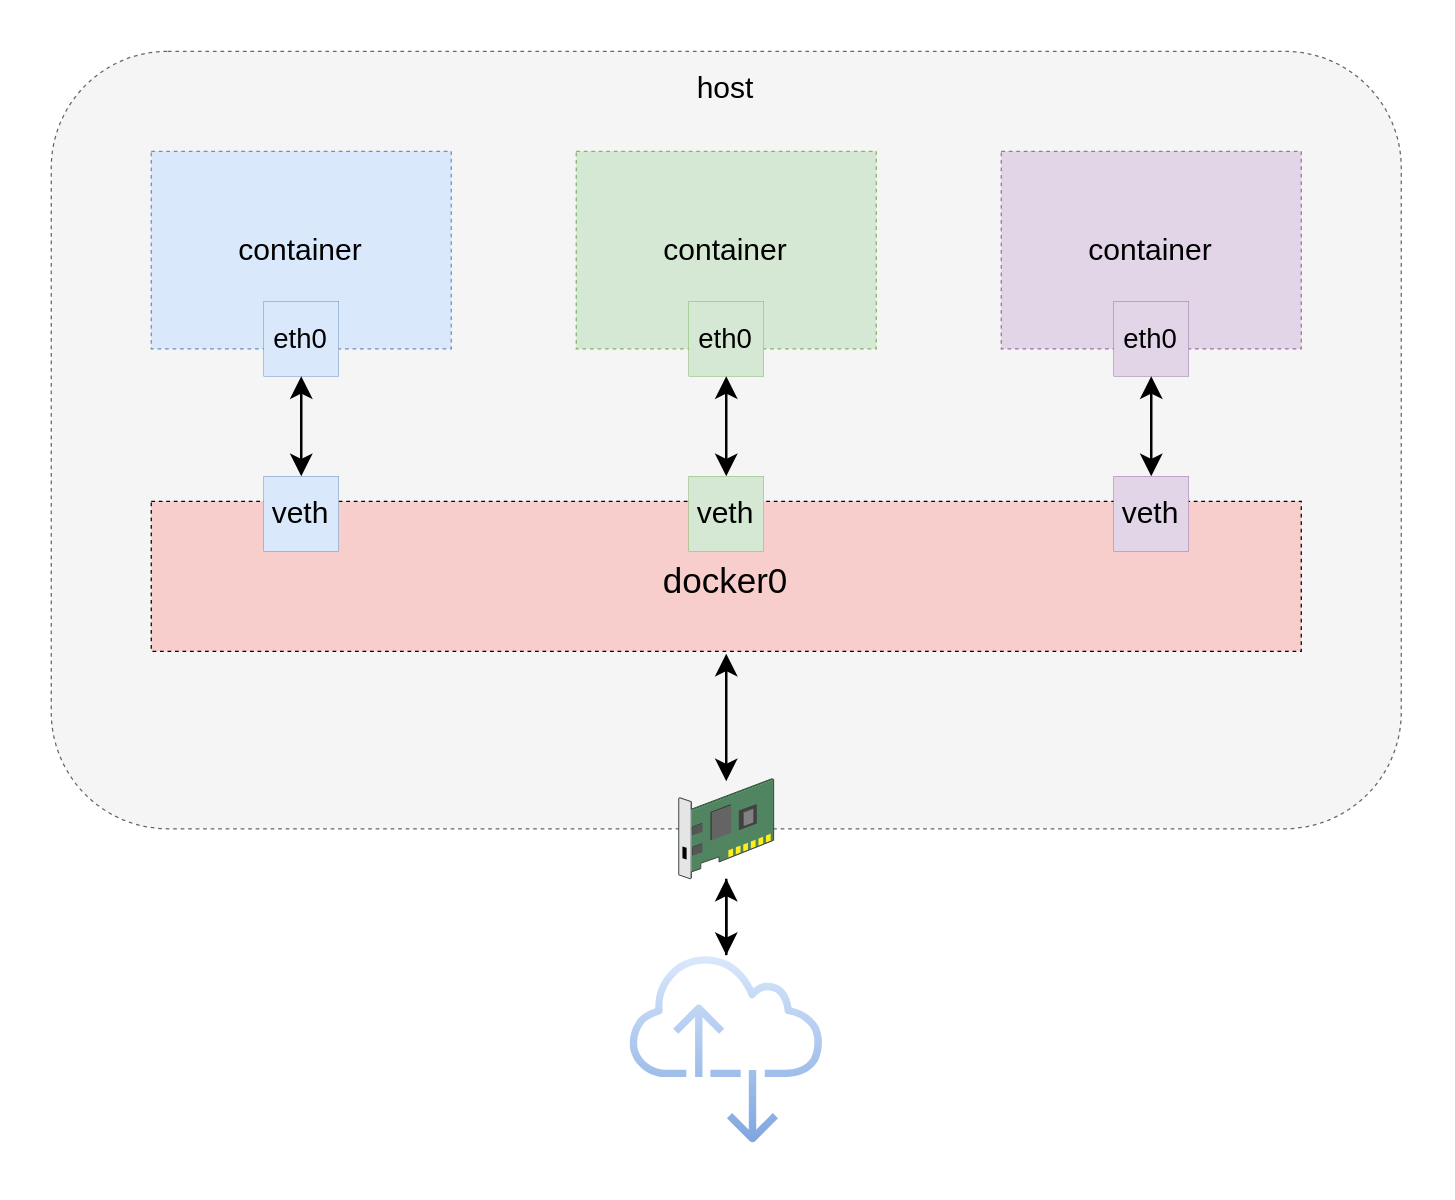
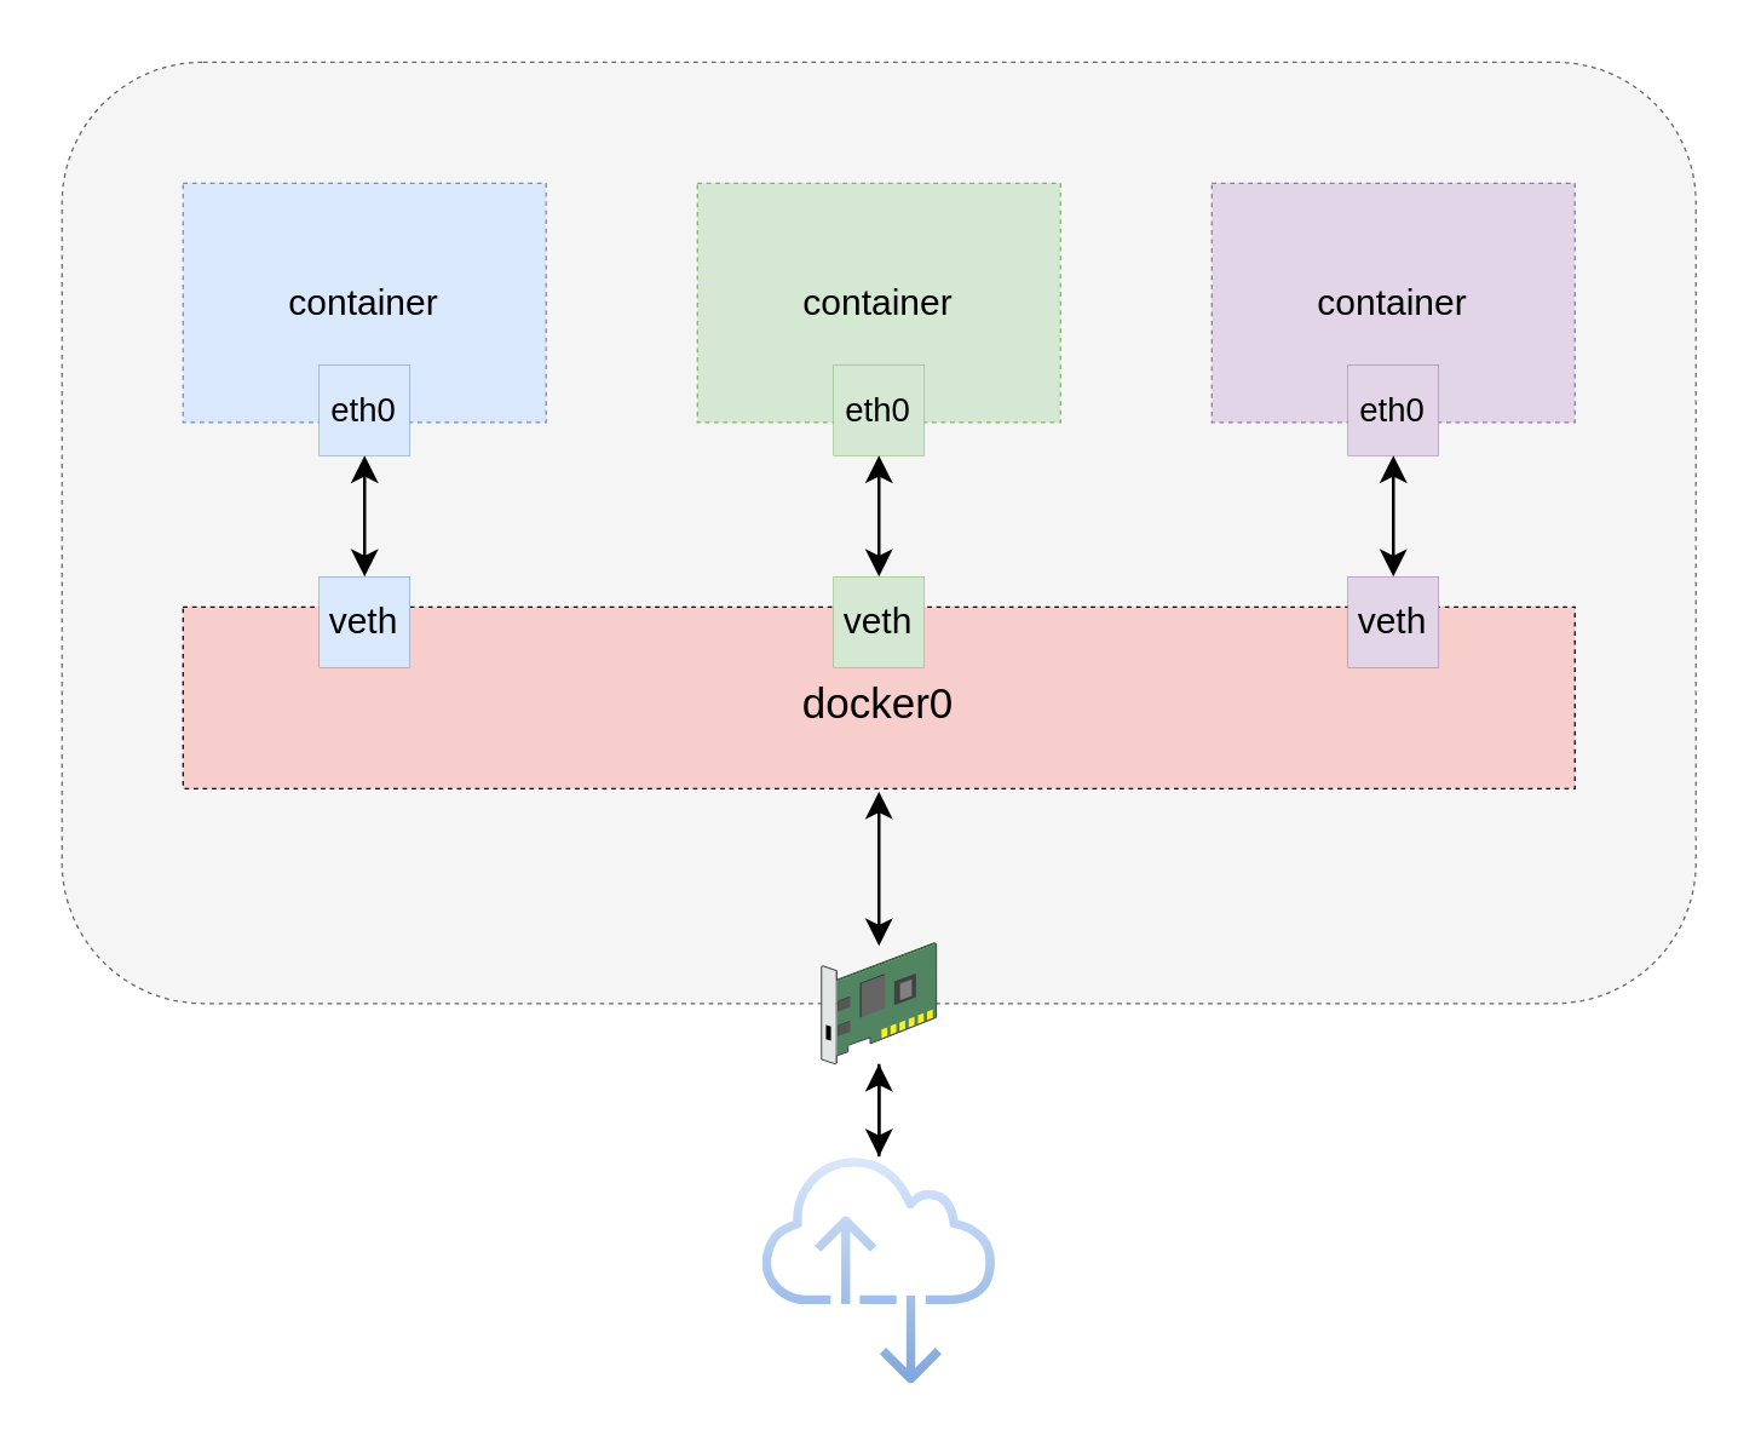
  <mxCell id="0" style=";html=1;" />
  <mxCell id="1" style=";html=1;" parent="0" />
  <mxCell id="2" value="" style="rounded=1;whiteSpace=wrap;html=1;strokeWidth=0.5;dashed=1;fillColor=#f5f5f5;fontColor=#333333;strokeColor=#666666;" parent="1" vertex="1"><mxGeometry x="20" y="20" width="540" height="311" as="geometry" /></mxCell>
  <mxCell id="3" value="container" style="rounded=0;whiteSpace=wrap;html=1;strokeWidth=0.5;dashed=1;fillColor=#dae8fc;strokeColor=#6c8ebf;" parent="1" vertex="1"><mxGeometry x="60" y="60" width="120" height="79" as="geometry" /></mxCell>
  <mxCell id="4" value="&lt;div&gt;&lt;br&gt;&lt;/div&gt;&lt;div&gt;docker0&lt;/div&gt;" style="whiteSpace=wrap;html=1;fillColor=#f8cecc;fontSize=14;strokeColor=default;verticalAlign=top;strokeWidth=0.5;dashed=1;" parent="1" vertex="1"><mxGeometry x="60" y="200" width="460" height="60" as="geometry" /></mxCell>
- <mxCell id="5" value="host" style="text;html=1;strokeColor=none;fillColor=none;align=center;verticalAlign=middle;whiteSpace=wrap;rounded=0;" parent="1" vertex="1"><mxGeometry x="260" y="20" width="60" height="30" as="geometry" /></mxCell>
  <mxCell id="6" value="" style="edgeStyle=orthogonalEdgeStyle;rounded=0;orthogonalLoop=1;jettySize=auto;html=1;" edge="1" parent="1" source="7" target="9"><mxGeometry relative="1" as="geometry" /></mxCell>
  <mxCell id="7" value="" style="shadow=0;dashed=0;html=1;labelPosition=center;verticalLabelPosition=bottom;verticalAlign=top;align=center;outlineConnect=0;shape=mxgraph.veeam.3d.network_card;" parent="1" vertex="1"><mxGeometry x="271" y="311" width="38" height="40" as="geometry" /></mxCell>
  <mxCell id="8" value="" style="edgeStyle=orthogonalEdgeStyle;rounded=0;orthogonalLoop=1;jettySize=auto;html=1;" edge="1" parent="1"><mxGeometry relative="1" as="geometry"><mxPoint x="290" y="381.558" as="sourcePoint" /><mxPoint x="290" y="351" as="targetPoint" /></mxGeometry></mxCell>
  <mxCell id="9" value="" style="sketch=0;outlineConnect=0;gradientColor=#7ea6e0;fillColor=#dae8fc;strokeColor=#6c8ebf;dashed=0;verticalLabelPosition=bottom;verticalAlign=top;align=center;html=1;fontSize=12;fontStyle=0;aspect=fixed;pointerEvents=1;shape=mxgraph.aws4.internet_alt2;" parent="1" vertex="1"><mxGeometry x="251" y="380" width="78" height="78" as="geometry" /></mxCell>
  <mxCell id="10" value="container" style="rounded=0;whiteSpace=wrap;html=1;strokeWidth=0.5;dashed=1;fillColor=#d5e8d4;strokeColor=#82b366;" vertex="1" parent="1"><mxGeometry x="230" y="60" width="120" height="79" as="geometry" /></mxCell>
  <mxCell id="11" value="container" style="rounded=0;whiteSpace=wrap;html=1;strokeWidth=0.5;dashed=1;fillColor=#e1d5e7;strokeColor=#9673a6;" vertex="1" parent="1"><mxGeometry x="400" y="60" width="120" height="79" as="geometry" /></mxCell>
  <mxCell id="12" value="&lt;font style=&quot;font-size: 11px;&quot;&gt;eth0&lt;/font&gt;" style="rounded=0;whiteSpace=wrap;html=1;strokeWidth=0.2;fillColor=#dae8fc;strokeColor=#6c8ebf;" vertex="1" parent="1"><mxGeometry x="105" y="120" width="30" height="30" as="geometry" /></mxCell>
  <mxCell id="13" value="veth" style="rounded=0;whiteSpace=wrap;html=1;strokeWidth=0.2;fillColor=#dae8fc;strokeColor=#6c8ebf;" vertex="1" parent="1"><mxGeometry x="105" y="190" width="30" height="30" as="geometry" /></mxCell>
  <mxCell id="14" value="" style="endArrow=classic;startArrow=classic;html=1;rounded=0;entryX=0.5;entryY=1;entryDx=0;entryDy=0;exitX=0.5;exitY=0;exitDx=0;exitDy=0;" edge="1" parent="1" source="13" target="12"><mxGeometry width="50" height="50" relative="1" as="geometry"><mxPoint x="-170" y="280" as="sourcePoint" /><mxPoint x="-120" y="230" as="targetPoint" /></mxGeometry></mxCell>
  <mxCell id="15" value="&lt;font style=&quot;font-size: 11px;&quot;&gt;eth0&lt;/font&gt;" style="rounded=0;whiteSpace=wrap;html=1;strokeWidth=0.2;fillColor=#d5e8d4;strokeColor=#82b366;" vertex="1" parent="1"><mxGeometry x="275" y="120" width="30" height="30" as="geometry" /></mxCell>
  <mxCell id="16" value="veth" style="rounded=0;whiteSpace=wrap;html=1;strokeWidth=0.2;fillColor=#d5e8d4;strokeColor=#82b366;" vertex="1" parent="1"><mxGeometry x="275" y="190" width="30" height="30" as="geometry" /></mxCell>
  <mxCell id="17" value="" style="endArrow=classic;startArrow=classic;html=1;rounded=0;entryX=0.5;entryY=1;entryDx=0;entryDy=0;exitX=0.5;exitY=0;exitDx=0;exitDy=0;" edge="1" parent="1" source="16" target="15"><mxGeometry width="50" height="50" relative="1" as="geometry"><mxPoint x="-150" y="270" as="sourcePoint" /><mxPoint x="-100" y="220" as="targetPoint" /></mxGeometry></mxCell>
  <mxCell id="18" value="&lt;font style=&quot;font-size: 11px;&quot;&gt;eth0&lt;/font&gt;" style="rounded=0;whiteSpace=wrap;html=1;strokeWidth=0.2;fillColor=#e1d5e7;strokeColor=#9673a6;" vertex="1" parent="1"><mxGeometry x="445" y="120" width="30" height="30" as="geometry" /></mxCell>
  <mxCell id="19" value="veth" style="rounded=0;whiteSpace=wrap;html=1;strokeWidth=0.2;fillColor=#e1d5e7;strokeColor=#9673a6;" vertex="1" parent="1"><mxGeometry x="445" y="190" width="30" height="30" as="geometry" /></mxCell>
  <mxCell id="20" value="" style="endArrow=classic;startArrow=classic;html=1;rounded=0;entryX=0.5;entryY=1;entryDx=0;entryDy=0;exitX=0.5;exitY=0;exitDx=0;exitDy=0;" edge="1" parent="1" source="19" target="18"><mxGeometry width="50" height="50" relative="1" as="geometry"><mxPoint x="-60" y="410" as="sourcePoint" /><mxPoint x="-10" y="360" as="targetPoint" /></mxGeometry></mxCell>
  <mxCell id="21" value="" style="endArrow=classic;startArrow=classic;html=1;rounded=0;entryX=0.5;entryY=1;entryDx=0;entryDy=0;" edge="1" parent="1"><mxGeometry width="50" height="50" relative="1" as="geometry"><mxPoint x="290" y="312" as="sourcePoint" /><mxPoint x="290" y="261" as="targetPoint" /></mxGeometry></mxCell>
